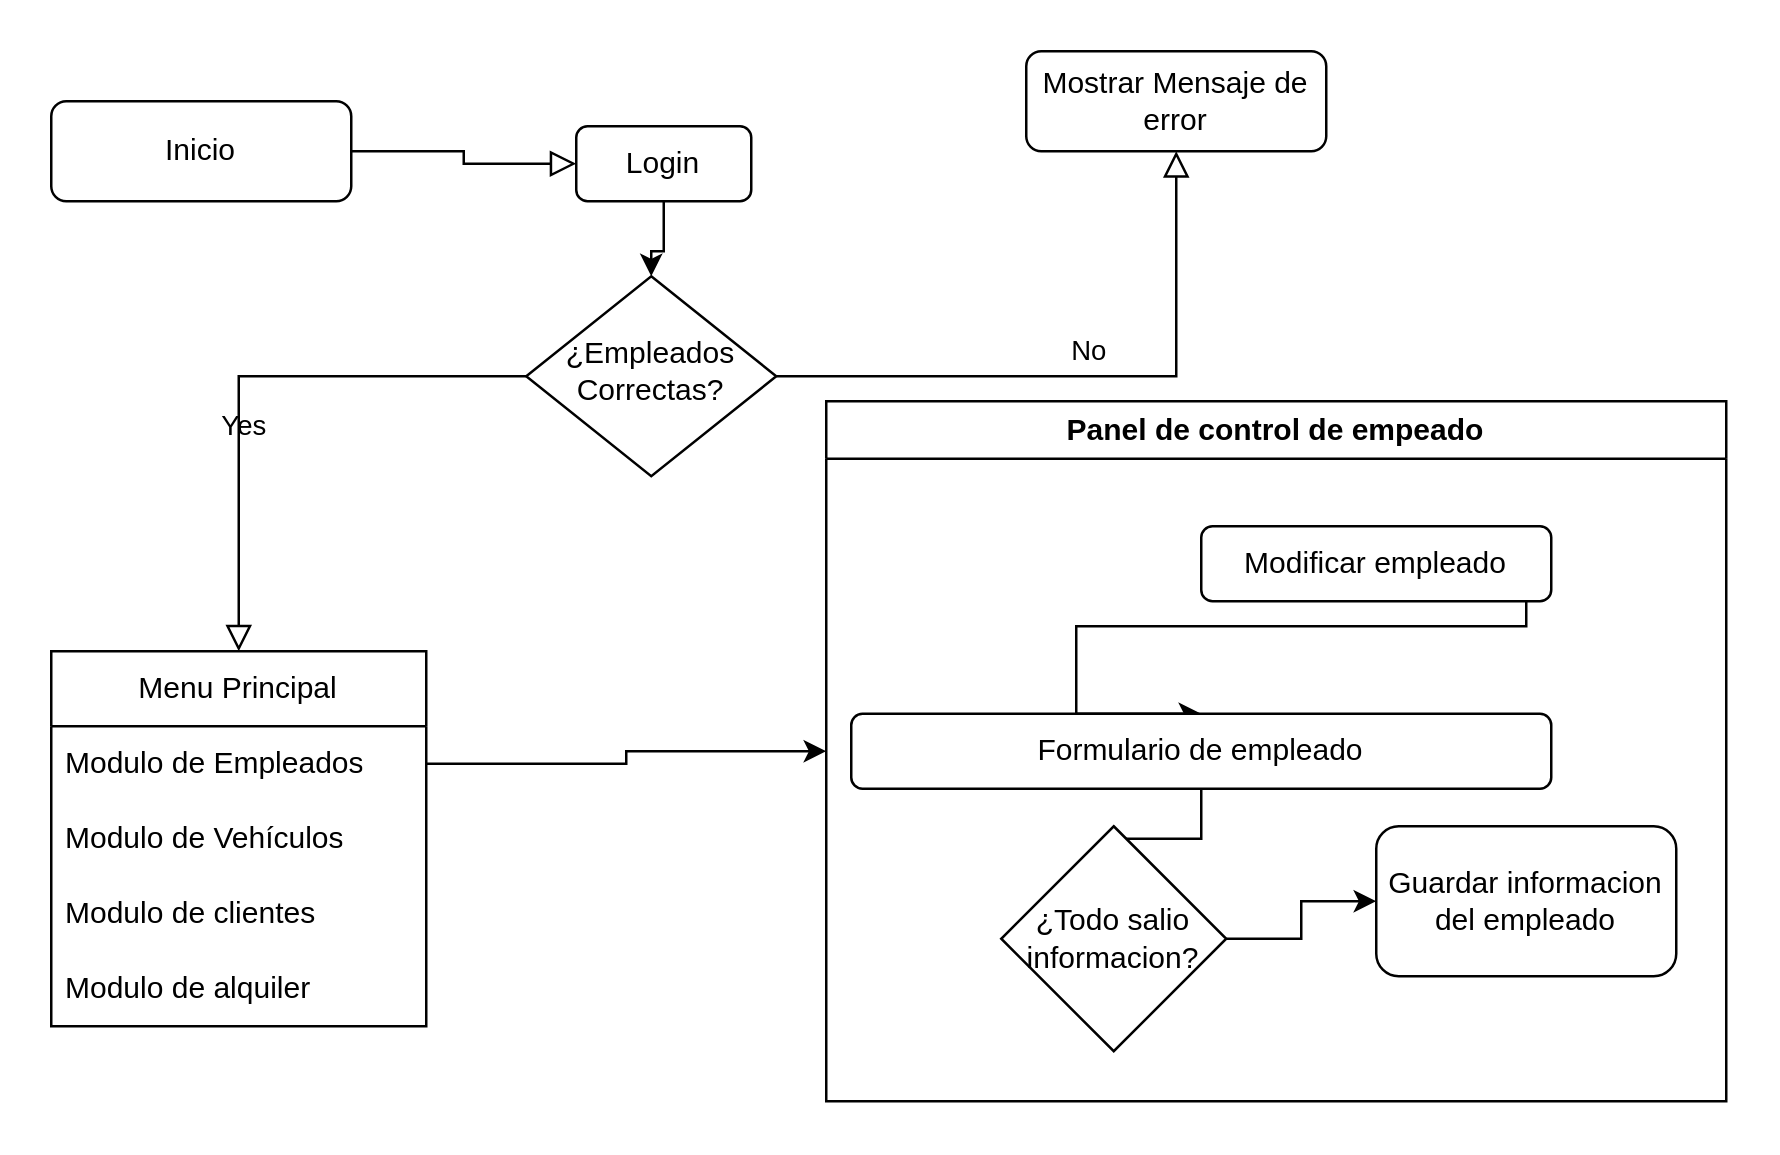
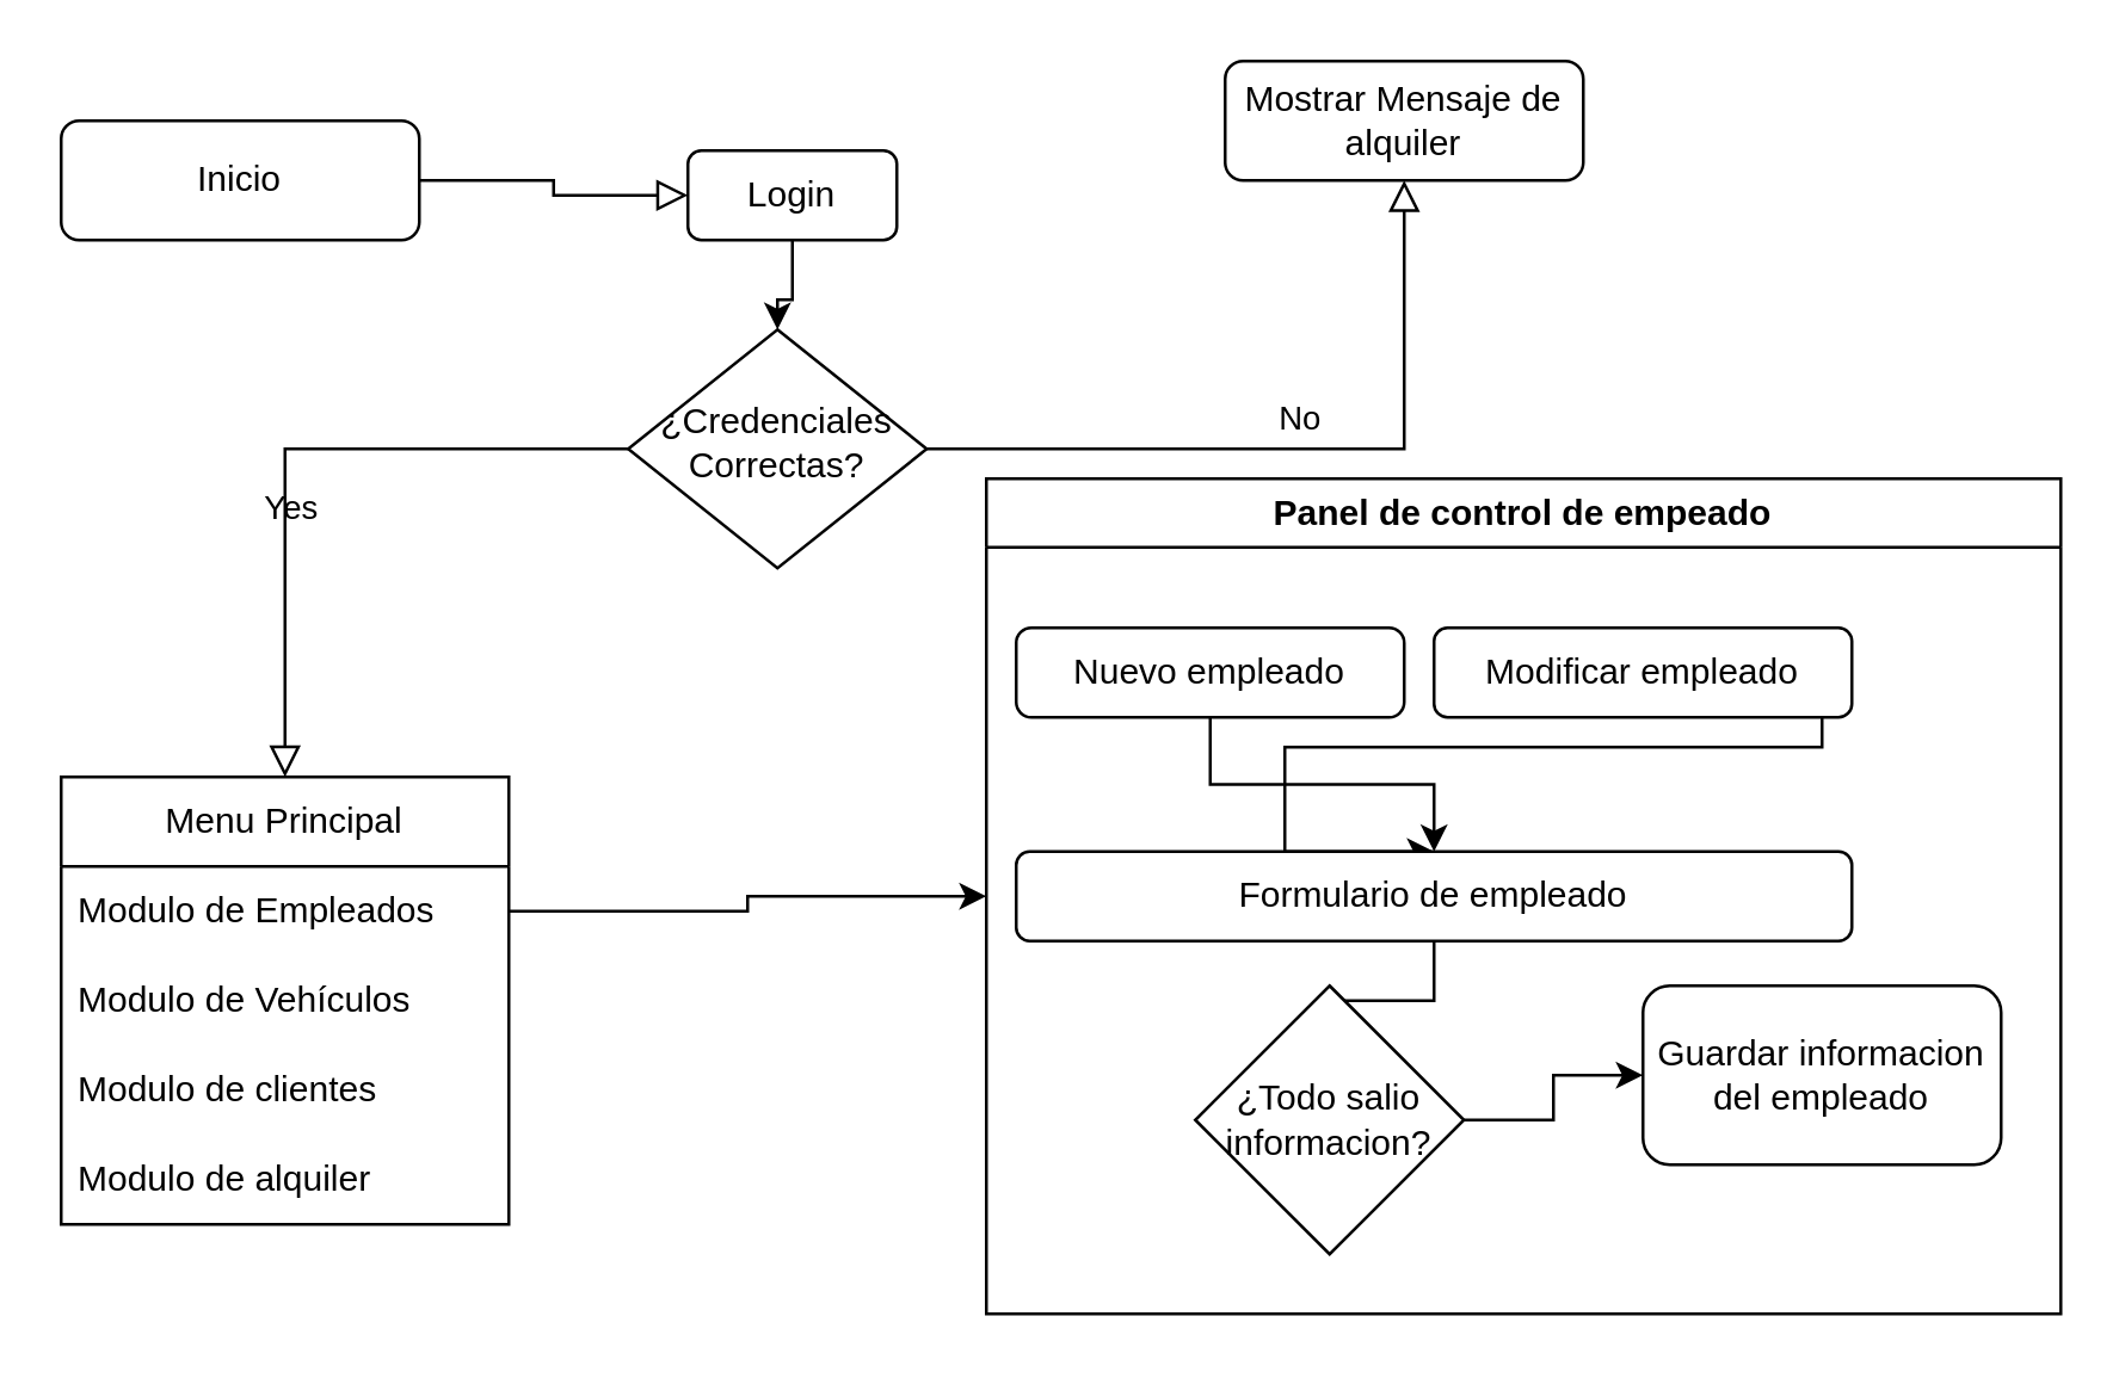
  <mxCell id="0" />
  <mxCell id="1" parent="0" />
  <mxCell id="2" value="" style="rounded=0;html=1;jettySize=auto;orthogonalLoop=1;fontSize=11;endArrow=block;endFill=0;endSize=8;strokeWidth=1;shadow=0;labelBackgroundColor=none;edgeStyle=orthogonalEdgeStyle;entryX=0;entryY=0.5;entryDx=0;entryDy=0;" parent="1" source="3" target="9" edge="1"><mxGeometry relative="1" as="geometry" /></mxCell>
  <mxCell id="3" value="Inicio" style="rounded=1;whiteSpace=wrap;html=1;fontSize=12;glass=0;strokeWidth=1;shadow=0;" parent="1" vertex="1"><mxGeometry x="20" y="40" width="120" height="40" as="geometry" /></mxCell>
  <mxCell id="4" value="Yes" style="rounded=0;html=1;jettySize=auto;orthogonalLoop=1;fontSize=11;endArrow=block;endFill=0;endSize=8;strokeWidth=1;shadow=0;labelBackgroundColor=none;edgeStyle=orthogonalEdgeStyle;entryX=0.5;entryY=0;entryDx=0;entryDy=0;" parent="1" source="6" target="10" edge="1"><mxGeometry y="20" relative="1" as="geometry"><mxPoint as="offset" /><mxPoint x="80" y="230" as="targetPoint" /></mxGeometry></mxCell>
  <mxCell id="5" value="No" style="edgeStyle=orthogonalEdgeStyle;rounded=0;html=1;jettySize=auto;orthogonalLoop=1;fontSize=11;endArrow=block;endFill=0;endSize=8;strokeWidth=1;shadow=0;labelBackgroundColor=none;" parent="1" source="6" target="7" edge="1"><mxGeometry y="10" relative="1" as="geometry"><mxPoint as="offset" /></mxGeometry></mxCell>
- <mxCell id="6" value="¿Empleados Correctas?" style="rhombus;whiteSpace=wrap;html=1;shadow=0;fontFamily=Helvetica;fontSize=12;align=center;strokeWidth=1;spacing=6;spacingTop=-4;" parent="1" vertex="1"><mxGeometry x="210" y="110" width="100" height="80" as="geometry" /></mxCell>
- <mxCell id="7" value="Mostrar Mensaje de error" style="rounded=1;whiteSpace=wrap;html=1;fontSize=12;glass=0;strokeWidth=1;shadow=0;" parent="1" vertex="1"><mxGeometry x="410" y="20" width="120" height="40" as="geometry" /></mxCell>
+ <mxCell id="6" value="¿Credenciales Correctas?" style="rhombus;whiteSpace=wrap;html=1;shadow=0;fontFamily=Helvetica;fontSize=12;align=center;strokeWidth=1;spacing=6;spacingTop=-4;" parent="1" vertex="1"><mxGeometry x="210" y="110" width="100" height="80" as="geometry" /></mxCell>
+ <mxCell id="7" value="Mostrar Mensaje de alquiler" style="rounded=1;whiteSpace=wrap;html=1;fontSize=12;glass=0;strokeWidth=1;shadow=0;" parent="1" vertex="1"><mxGeometry x="410" y="20" width="120" height="40" as="geometry" /></mxCell>
  <mxCell id="8" style="edgeStyle=orthogonalEdgeStyle;rounded=0;orthogonalLoop=1;jettySize=auto;html=1;entryX=0.5;entryY=0;entryDx=0;entryDy=0;" edge="1" parent="1" source="9" target="6"><mxGeometry relative="1" as="geometry" /></mxCell>
  <mxCell id="9" value="Login" style="rounded=1;whiteSpace=wrap;html=1;" vertex="1" parent="1"><mxGeometry x="230" y="50" width="70" height="30" as="geometry" /></mxCell>
  <mxCell id="10" value="Menu Principal" style="swimlane;fontStyle=0;childLayout=stackLayout;horizontal=1;startSize=30;horizontalStack=0;resizeParent=1;resizeParentMax=0;resizeLast=0;collapsible=1;marginBottom=0;whiteSpace=wrap;html=1;" vertex="1" parent="1"><mxGeometry x="20" y="260" width="150" height="150" as="geometry" /></mxCell>
  <mxCell id="11" value="Modulo de Empleados" style="text;strokeColor=none;fillColor=none;align=left;verticalAlign=middle;spacingLeft=4;spacingRight=4;overflow=hidden;points=[[0,0.5],[1,0.5]];portConstraint=eastwest;rotatable=0;whiteSpace=wrap;html=1;" vertex="1" parent="10"><mxGeometry y="30" width="150" height="30" as="geometry" /></mxCell>
  <mxCell id="12" value="Modulo de Vehículos" style="text;strokeColor=none;fillColor=none;align=left;verticalAlign=middle;spacingLeft=4;spacingRight=4;overflow=hidden;points=[[0,0.5],[1,0.5]];portConstraint=eastwest;rotatable=0;whiteSpace=wrap;html=1;" vertex="1" parent="10"><mxGeometry y="60" width="150" height="30" as="geometry" /></mxCell>
  <mxCell id="13" value="Modulo de clientes" style="text;strokeColor=none;fillColor=none;align=left;verticalAlign=middle;spacingLeft=4;spacingRight=4;overflow=hidden;points=[[0,0.5],[1,0.5]];portConstraint=eastwest;rotatable=0;whiteSpace=wrap;html=1;" vertex="1" parent="10"><mxGeometry y="90" width="150" height="30" as="geometry" /></mxCell>
  <mxCell id="14" value="Modulo de alquiler" style="text;strokeColor=none;fillColor=none;align=left;verticalAlign=middle;spacingLeft=4;spacingRight=4;overflow=hidden;points=[[0,0.5],[1,0.5]];portConstraint=eastwest;rotatable=0;whiteSpace=wrap;html=1;" vertex="1" parent="10"><mxGeometry y="120" width="150" height="30" as="geometry" /></mxCell>
  <mxCell id="15" value="Panel de control de empeado" style="swimlane;whiteSpace=wrap;html=1;" vertex="1" parent="1"><mxGeometry x="330" y="160" width="360" height="280" as="geometry" /></mxCell>
  <mxCell id="16" style="edgeStyle=orthogonalEdgeStyle;rounded=0;orthogonalLoop=1;jettySize=auto;html=1;entryX=0.5;entryY=0;entryDx=0;entryDy=0;" edge="1" parent="15" source="17" target="21"><mxGeometry relative="1" as="geometry"><Array as="points"><mxPoint x="280" y="90" /><mxPoint x="100" y="90" /></Array></mxGeometry></mxCell>
  <mxCell id="17" value="Modificar empleado" style="rounded=1;whiteSpace=wrap;html=1;" vertex="1" parent="15"><mxGeometry x="150" y="50" width="140" height="30" as="geometry" /></mxCell>
+ <mxCell id="18" style="edgeStyle=orthogonalEdgeStyle;rounded=0;orthogonalLoop=1;jettySize=auto;html=1;entryX=0.5;entryY=0;entryDx=0;entryDy=0;" edge="1" parent="15" source="19" target="21"><mxGeometry relative="1" as="geometry" /></mxCell>
+ <mxCell id="19" value="Nuevo empleado" style="rounded=1;whiteSpace=wrap;html=1;arcSize=17;" vertex="1" parent="15"><mxGeometry x="10" y="50" width="130" height="30" as="geometry" /></mxCell>
  <mxCell id="20" style="edgeStyle=orthogonalEdgeStyle;rounded=0;orthogonalLoop=1;jettySize=auto;html=1;entryX=0.5;entryY=0;entryDx=0;entryDy=0;" edge="1" parent="15" source="21" target="23"><mxGeometry relative="1" as="geometry" /></mxCell>
  <mxCell id="21" value="Formulario de empleado" style="rounded=1;whiteSpace=wrap;html=1;" vertex="1" parent="15"><mxGeometry x="10" y="125" width="280" height="30" as="geometry" /></mxCell>
  <mxCell id="22" style="edgeStyle=orthogonalEdgeStyle;rounded=0;orthogonalLoop=1;jettySize=auto;html=1;entryX=0;entryY=0.5;entryDx=0;entryDy=0;" edge="1" parent="15" source="23" target="24"><mxGeometry relative="1" as="geometry" /></mxCell>
  <mxCell id="23" value="¿Todo salio informacion?" style="rhombus;whiteSpace=wrap;html=1;" vertex="1" parent="15"><mxGeometry x="70" y="170" width="90" height="90" as="geometry" /></mxCell>
  <mxCell id="24" value="Guardar informacion del empleado" style="rounded=1;whiteSpace=wrap;html=1;" vertex="1" parent="15"><mxGeometry x="220" y="170" width="120" height="60" as="geometry" /></mxCell>
  <mxCell id="25" style="edgeStyle=orthogonalEdgeStyle;rounded=0;orthogonalLoop=1;jettySize=auto;html=1;entryX=0;entryY=0.5;entryDx=0;entryDy=0;" edge="1" parent="1" source="11" target="15"><mxGeometry relative="1" as="geometry" /></mxCell>
